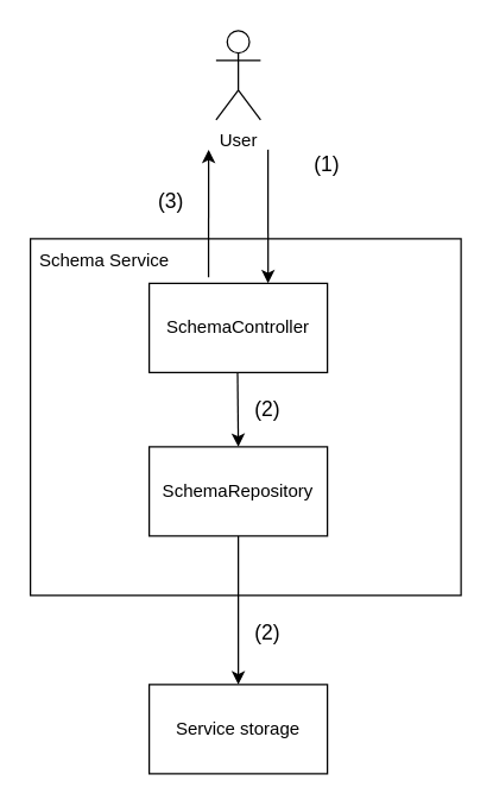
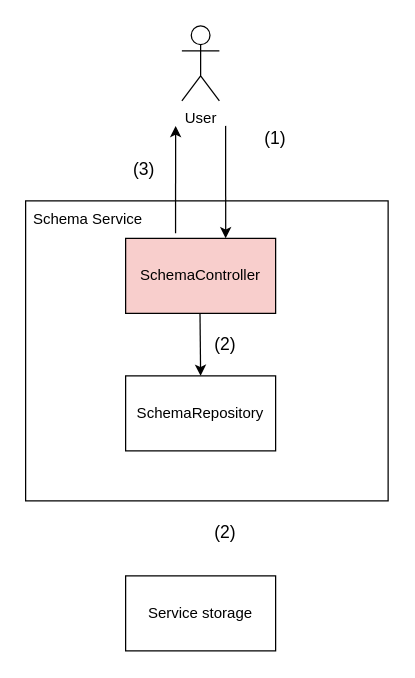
  <mxCell id="0" />
  <mxCell id="1" parent="0" />
  <mxCell id="2" value="Service storage" style="rounded=0;whiteSpace=wrap;html=1;" vertex="1" parent="1"><mxGeometry x="100" y="460" width="120" height="60" as="geometry" /></mxCell>
  <mxCell id="3" value="(1)" style="text;html=1;strokeColor=none;fillColor=none;align=center;verticalAlign=middle;whiteSpace=wrap;rounded=0;fontSize=14;" vertex="1" parent="1"><mxGeometry x="190" y="95" width="60" height="30" as="geometry" /></mxCell>
  <mxCell id="4" value="User" style="shape=umlActor;verticalLabelPosition=bottom;verticalAlign=top;html=1;outlineConnect=0;" vertex="1" parent="1"><mxGeometry x="145" y="20" width="30" height="60" as="geometry" /></mxCell>
  <mxCell id="5" value="(3)" style="text;html=1;strokeColor=none;fillColor=none;align=center;verticalAlign=middle;whiteSpace=wrap;rounded=0;fontSize=14;" vertex="1" parent="1"><mxGeometry x="164" y="260" width="60" height="30" as="geometry" /></mxCell>
  <mxCell id="6" value="" style="rounded=0;whiteSpace=wrap;html=1;" vertex="1" parent="1"><mxGeometry x="20" y="160" width="290" height="240" as="geometry" /></mxCell>
  <mxCell id="7" value="Schema Service" style="text;html=1;strokeColor=none;fillColor=none;align=center;verticalAlign=middle;whiteSpace=wrap;rounded=0;" vertex="1" parent="1"><mxGeometry x="20" y="160" width="100" height="30" as="geometry" /></mxCell>
- <mxCell id="8" value="SchemaController" style="rounded=0;whiteSpace=wrap;html=1;" vertex="1" parent="1"><mxGeometry x="100" y="190" width="120" height="60" as="geometry" /></mxCell>
+ <mxCell id="8" value="SchemaController" style="rounded=0;whiteSpace=wrap;html=1;fillColor=#f8cecc;" vertex="1" parent="1"><mxGeometry x="100" y="190" width="120" height="60" as="geometry" /></mxCell>
  <mxCell id="9" value="SchemaRepository" style="rounded=0;whiteSpace=wrap;html=1;" vertex="1" parent="1"><mxGeometry x="100" y="300" width="120" height="60" as="geometry" /></mxCell>
  <mxCell id="10" value="" style="endArrow=classic;html=1;rounded=0;entryX=0.667;entryY=0;entryDx=0;entryDy=0;entryPerimeter=0;" edge="1" parent="1" target="8"><mxGeometry width="50" height="50" relative="1" as="geometry"><mxPoint x="180" y="100" as="sourcePoint" /><mxPoint x="180" y="160" as="targetPoint" /></mxGeometry></mxCell>
  <mxCell id="11" value="" style="endArrow=classic;html=1;rounded=0;exitX=0.333;exitY=-0.067;exitDx=0;exitDy=0;exitPerimeter=0;" edge="1" parent="1" source="8"><mxGeometry width="50" height="50" relative="1" as="geometry"><mxPoint x="140" y="160" as="sourcePoint" /><mxPoint x="140" y="100" as="targetPoint" /></mxGeometry></mxCell>
  <mxCell id="12" value="" style="endArrow=classic;html=1;rounded=0;" edge="1" parent="1"><mxGeometry width="50" height="50" relative="1" as="geometry"><mxPoint x="159.5" y="250" as="sourcePoint" /><mxPoint x="160" y="300" as="targetPoint" /></mxGeometry></mxCell>
- <mxCell id="13" value="" style="endArrow=classic;html=1;rounded=0;exitX=0.5;exitY=1;exitDx=0;exitDy=0;" edge="1" parent="1" source="9" target="2"><mxGeometry width="50" height="50" relative="1" as="geometry"><mxPoint x="160" y="340" as="sourcePoint" /><mxPoint x="170" y="240" as="targetPoint" /></mxGeometry></mxCell>
  <mxCell id="14" value="(2)" style="text;html=1;strokeColor=none;fillColor=none;align=center;verticalAlign=middle;whiteSpace=wrap;rounded=0;fontSize=14;" vertex="1" parent="1"><mxGeometry x="150" y="260" width="60" height="30" as="geometry" /></mxCell>
  <mxCell id="15" value="(2)" style="text;html=1;strokeColor=none;fillColor=none;align=center;verticalAlign=middle;whiteSpace=wrap;rounded=0;fontSize=14;" vertex="1" parent="1"><mxGeometry x="150" y="410" width="60" height="30" as="geometry" /></mxCell>
  <mxCell id="16" value="(3)" style="text;html=1;strokeColor=none;fillColor=none;align=center;verticalAlign=middle;whiteSpace=wrap;rounded=0;fontSize=14;" vertex="1" parent="1"><mxGeometry x="85" y="120" width="60" height="30" as="geometry" /></mxCell>
